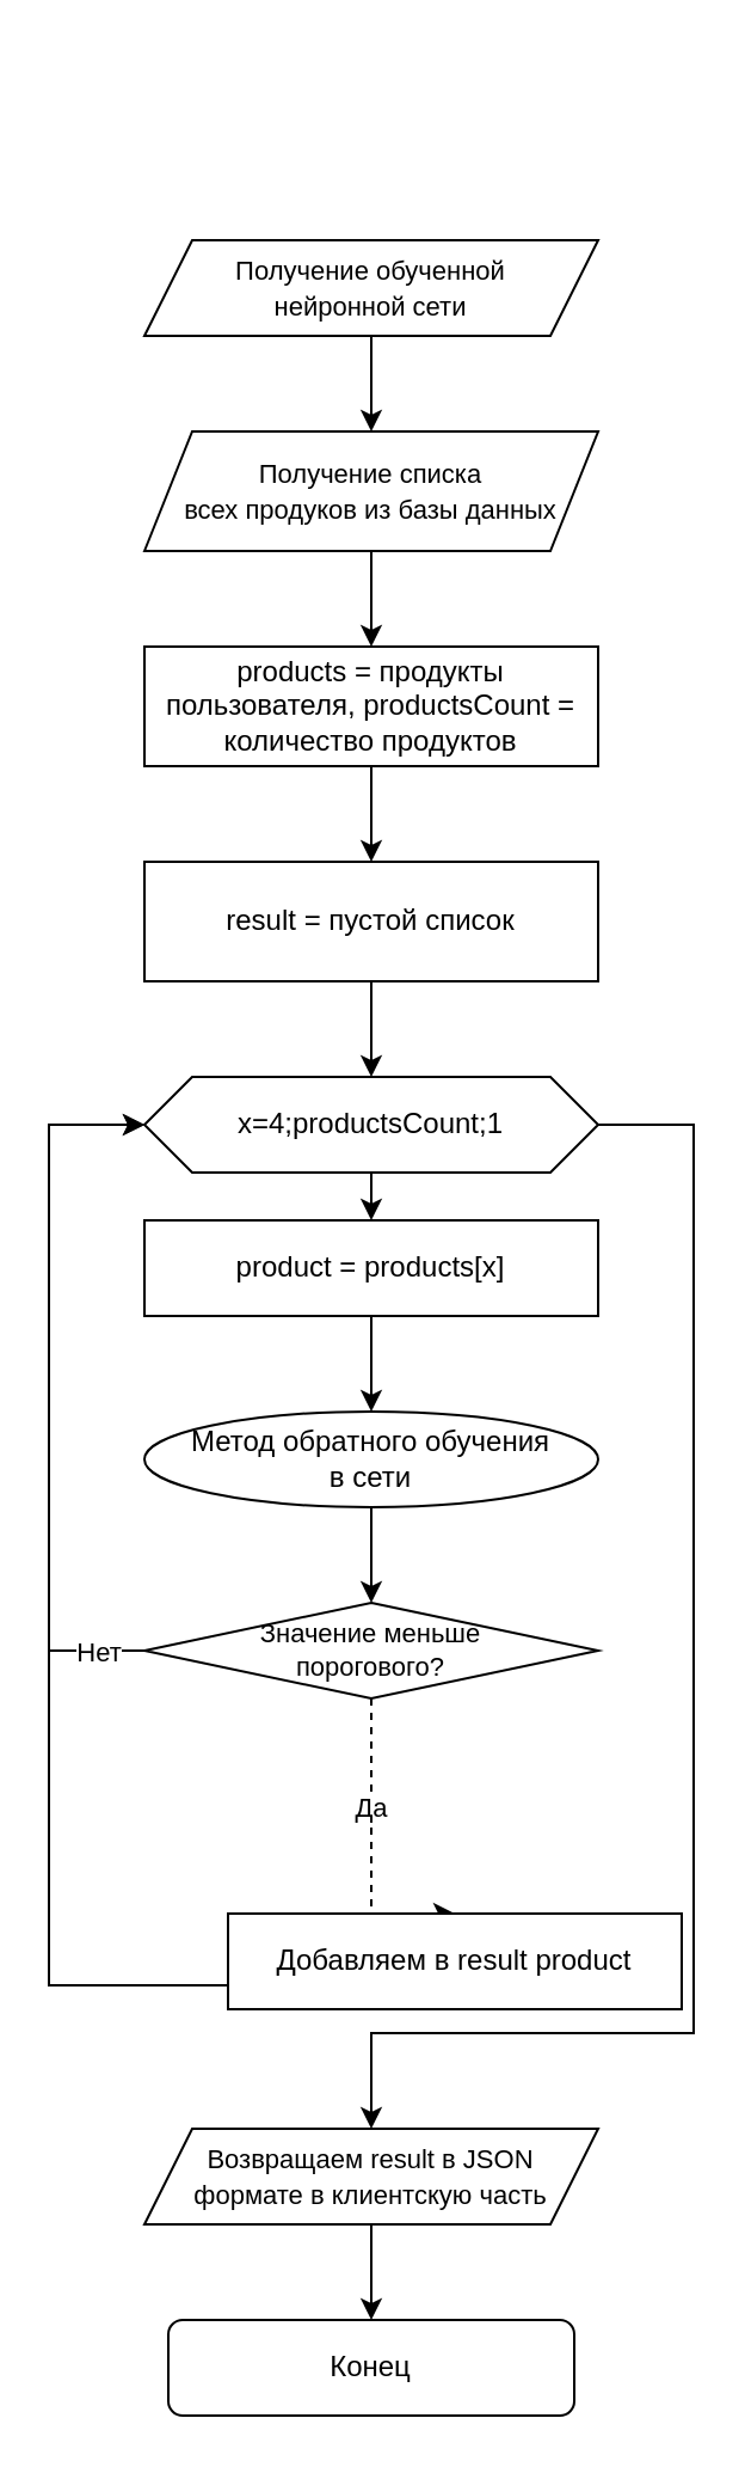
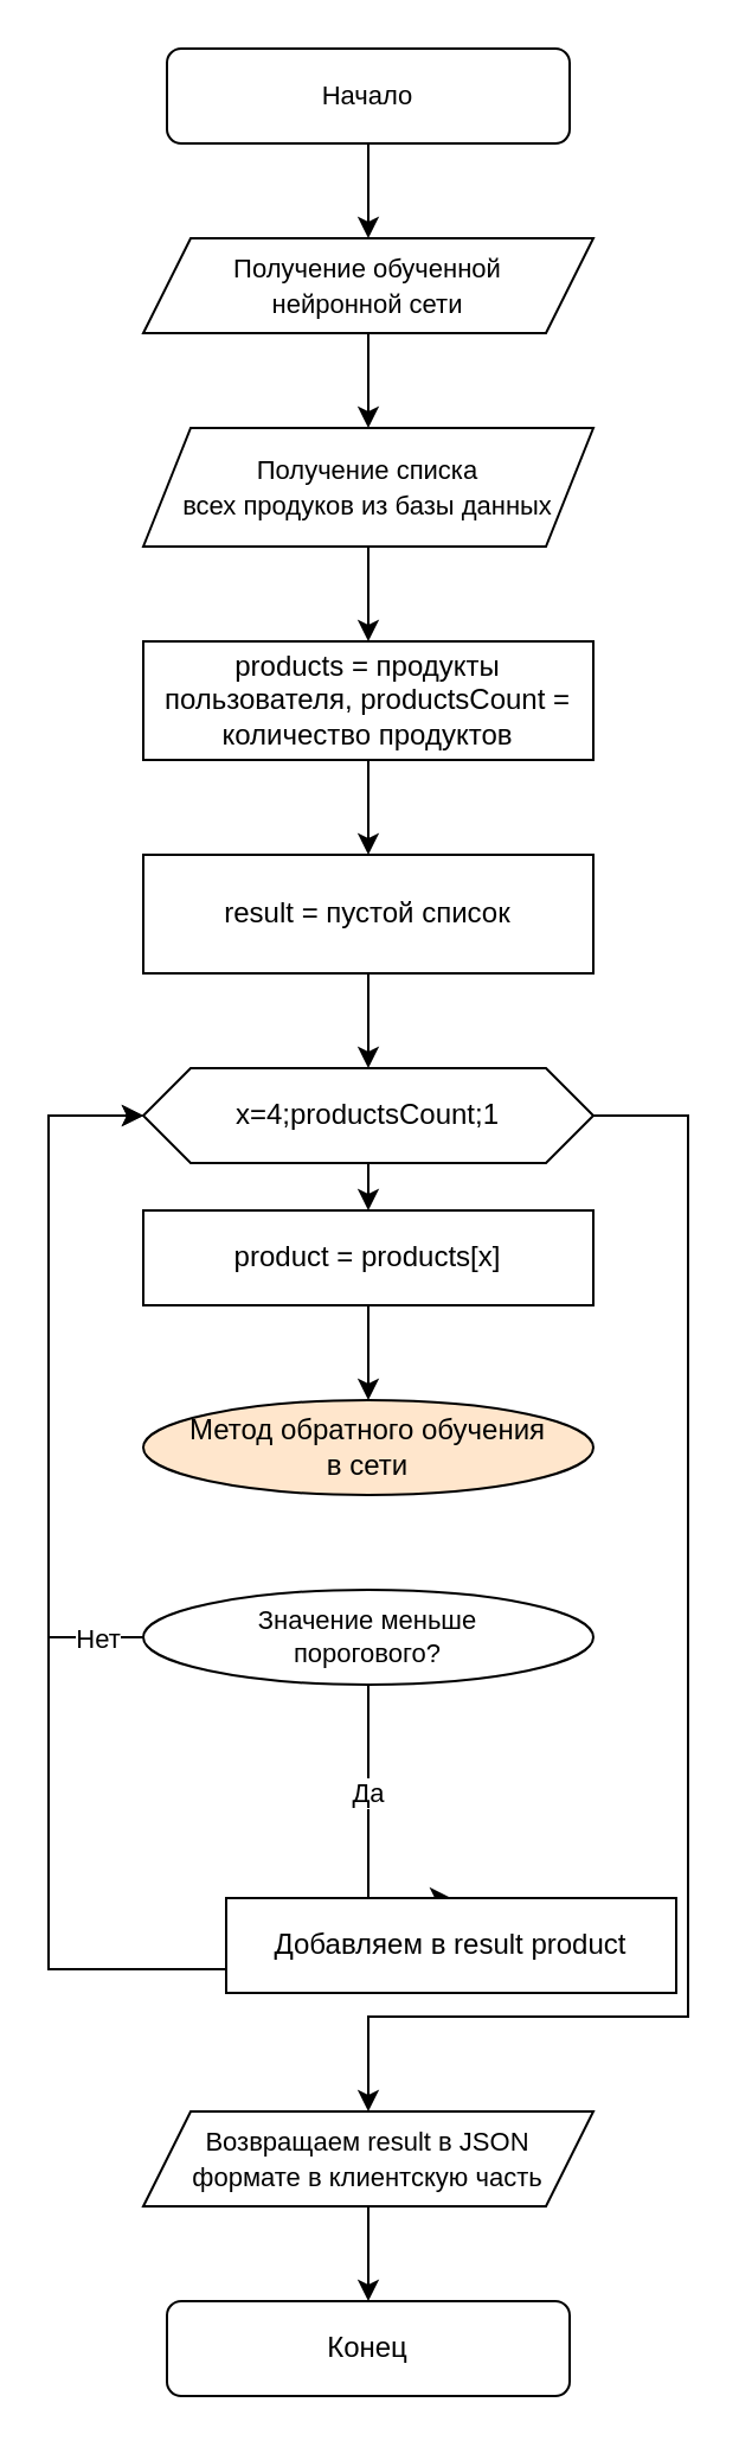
  <mxCell id="0" />
  <mxCell id="1" parent="0" />
+ <mxCell id="2" style="edgeStyle=orthogonalEdgeStyle;rounded=0;orthogonalLoop=1;jettySize=auto;html=1;exitX=0.5;exitY=1;exitDx=0;exitDy=0;entryX=0.5;entryY=0;entryDx=0;entryDy=0;fontSize=11;" edge="1" parent="1" source="3" target="5"><mxGeometry relative="1" as="geometry" /></mxCell>
+ <mxCell id="3" value="&lt;font style=&quot;font-size: 11px&quot;&gt;Начало&lt;/font&gt;" style="rounded=1;whiteSpace=wrap;html=1;fontSize=12;glass=0;strokeWidth=1;shadow=0;" vertex="1" parent="1"><mxGeometry x="70" width="170" height="40" as="geometry" y="20" /></mxCell>
  <mxCell id="4" style="edgeStyle=orthogonalEdgeStyle;rounded=0;orthogonalLoop=1;jettySize=auto;html=1;exitX=0.5;exitY=1;exitDx=0;exitDy=0;entryX=0.5;entryY=0;entryDx=0;entryDy=0;" edge="1" parent="1" source="5" target="17"><mxGeometry relative="1" as="geometry"><mxPoint x="155" y="180" as="targetPoint" /></mxGeometry></mxCell>
  <mxCell id="5" value="&lt;font style=&quot;font-size: 11px&quot;&gt;Получение обученной&lt;br&gt;нейронной сети&lt;br&gt;&lt;/font&gt;" style="shape=parallelogram;perimeter=parallelogramPerimeter;whiteSpace=wrap;html=1;fixedSize=1;fontFamily=Helvetica;fontSize=12;" vertex="1" parent="1"><mxGeometry x="60" y="100" width="190" height="40" as="geometry" /></mxCell>
  <mxCell id="6" value="Конец" style="rounded=1;whiteSpace=wrap;html=1;fontSize=12;glass=0;strokeWidth=1;shadow=0;" vertex="1" parent="1"><mxGeometry x="70" y="970" width="170" height="40" as="geometry" /></mxCell>
  <mxCell id="7" style="edgeStyle=orthogonalEdgeStyle;rounded=0;orthogonalLoop=1;jettySize=auto;html=1;fontSize=11;exitX=0.5;exitY=1;exitDx=0;exitDy=0;entryX=0.5;entryY=0;entryDx=0;entryDy=0;" edge="1" parent="1" source="12" target="14"><mxGeometry relative="1" as="geometry"><Array as="points" /><mxPoint x="155" y="520" as="targetPoint" /><mxPoint x="60" y="470" as="sourcePoint" /></mxGeometry></mxCell>
  <mxCell id="8" style="edgeStyle=orthogonalEdgeStyle;rounded=0;orthogonalLoop=1;jettySize=auto;html=1;entryX=0.5;entryY=0;entryDx=0;entryDy=0;fontSize=11;exitX=1;exitY=0.5;exitDx=0;exitDy=0;" edge="1" parent="1" source="12" target="11"><mxGeometry relative="1" as="geometry"><Array as="points"><mxPoint x="290" y="470" /><mxPoint x="290" y="850" /><mxPoint x="155" y="850" /></Array><mxPoint x="260" y="440" as="sourcePoint" /><mxPoint x="155" y="710" as="targetPoint" /></mxGeometry></mxCell>
  <mxCell id="9" style="edgeStyle=orthogonalEdgeStyle;rounded=0;orthogonalLoop=1;jettySize=auto;html=1;exitX=0.5;exitY=1;exitDx=0;exitDy=0;fontSize=11;entryX=0.5;entryY=0;entryDx=0;entryDy=0;" edge="1" parent="1" source="17" target="16"><mxGeometry relative="1" as="geometry"><mxPoint x="155" y="220" as="sourcePoint" /><mxPoint x="170" y="330" as="targetPoint" /></mxGeometry></mxCell>
  <mxCell id="10" style="edgeStyle=orthogonalEdgeStyle;rounded=0;orthogonalLoop=1;jettySize=auto;html=1;exitX=0.5;exitY=1;exitDx=0;exitDy=0;entryX=0.5;entryY=0;entryDx=0;entryDy=0;" edge="1" parent="1" source="11" target="6"><mxGeometry relative="1" as="geometry"><Array as="points"><mxPoint x="155" y="970" /></Array></mxGeometry></mxCell>
  <mxCell id="11" value="&lt;span style=&quot;font-size: 11px&quot;&gt;Возвращаем result в JSON&lt;br&gt;формате в клиентскую часть&lt;br&gt;&lt;/span&gt;" style="shape=parallelogram;perimeter=parallelogramPerimeter;whiteSpace=wrap;html=1;fixedSize=1;fontFamily=Helvetica;fontSize=12;" vertex="1" parent="1"><mxGeometry x="60" y="890" width="190" height="40" as="geometry" /></mxCell>
  <mxCell id="12" value="x=4;productsCount;1" style="shape=hexagon;perimeter=hexagonPerimeter2;whiteSpace=wrap;html=1;fixedSize=1;" vertex="1" parent="1"><mxGeometry x="60" y="450" width="190" height="40" as="geometry" /></mxCell>
  <mxCell id="13" style="edgeStyle=orthogonalEdgeStyle;rounded=0;orthogonalLoop=1;jettySize=auto;html=1;exitX=0.5;exitY=1;exitDx=0;exitDy=0;entryX=0.5;entryY=0;entryDx=0;entryDy=0;" edge="1" parent="1" source="14" target="19"><mxGeometry relative="1" as="geometry"><mxPoint x="155" y="590" as="targetPoint" /></mxGeometry></mxCell>
  <mxCell id="14" value="product = products[x]" style="rounded=0;whiteSpace=wrap;html=1;" vertex="1" parent="1"><mxGeometry x="60" y="510" width="190" height="40" as="geometry" /></mxCell>
  <mxCell id="15" style="edgeStyle=orthogonalEdgeStyle;rounded=0;orthogonalLoop=1;jettySize=auto;html=1;exitX=0.5;exitY=1;exitDx=0;exitDy=0;entryX=0.5;entryY=0;entryDx=0;entryDy=0;" edge="1" parent="1" source="16" target="21"><mxGeometry relative="1" as="geometry" /></mxCell>
  <mxCell id="16" value="products = продукты пользователя, productsCount = количество продуктов" style="rounded=0;whiteSpace=wrap;html=1;" vertex="1" parent="1"><mxGeometry x="60" y="270" width="190" height="50" as="geometry" /></mxCell>
  <mxCell id="17" value="&lt;font style=&quot;font-size: 11px&quot;&gt;Получение списка &lt;br&gt;всех продуков из базы данных&lt;br&gt;&lt;/font&gt;" style="shape=parallelogram;perimeter=parallelogramPerimeter;whiteSpace=wrap;html=1;fixedSize=1;fontFamily=Helvetica;fontSize=12;" vertex="1" parent="1"><mxGeometry x="60" y="180" width="190" height="50" as="geometry" /></mxCell>
- <mxCell id="18" style="edgeStyle=orthogonalEdgeStyle;rounded=0;orthogonalLoop=1;jettySize=auto;html=1;exitX=0.5;exitY=1;exitDx=0;exitDy=0;entryX=0.5;entryY=0;entryDx=0;entryDy=0;" edge="1" parent="1" source="19" target="26"><mxGeometry relative="1" as="geometry" /></mxCell>
- <mxCell id="19" value="Метод обратного обучения&lt;br&gt;в сети" style="ellipse;whiteSpace=wrap;html=1;" vertex="1" parent="1"><mxGeometry x="60" y="590" width="190" height="40" as="geometry" /></mxCell>
+ <mxCell id="19" value="Метод обратного обучения&lt;br&gt;в сети" style="ellipse;whiteSpace=wrap;html=1;fillColor=#ffe6cc;" vertex="1" parent="1"><mxGeometry x="60" y="590" width="190" height="40" as="geometry" /></mxCell>
  <mxCell id="20" style="edgeStyle=orthogonalEdgeStyle;rounded=0;orthogonalLoop=1;jettySize=auto;html=1;exitX=0.5;exitY=1;exitDx=0;exitDy=0;entryX=0.5;entryY=0;entryDx=0;entryDy=0;" edge="1" parent="1" source="21" target="12"><mxGeometry relative="1" as="geometry" /></mxCell>
  <mxCell id="21" value="result = пустой список" style="rounded=0;whiteSpace=wrap;html=1;" vertex="1" parent="1"><mxGeometry x="60" y="360" width="190" height="50" as="geometry" /></mxCell>
- <mxCell id="22" style="edgeStyle=orthogonalEdgeStyle;rounded=0;orthogonalLoop=1;jettySize=auto;html=1;exitX=0.5;exitY=1;exitDx=0;exitDy=0;entryX=0.5;entryY=0;entryDx=0;entryDy=0;dashed=1;" edge="1" parent="1" source="26" target="28"><mxGeometry relative="1" as="geometry"><Array as="points"><mxPoint x="155" y="720" /><mxPoint x="155" y="720" /></Array></mxGeometry></mxCell>
+ <mxCell id="22" style="edgeStyle=orthogonalEdgeStyle;rounded=0;orthogonalLoop=1;jettySize=auto;html=1;exitX=0.5;exitY=1;exitDx=0;exitDy=0;entryX=0.5;entryY=0;entryDx=0;entryDy=0;" edge="1" parent="1" source="26" target="28"><mxGeometry relative="1" as="geometry"><Array as="points"><mxPoint x="155" y="720" /><mxPoint x="155" y="720" /></Array></mxGeometry></mxCell>
  <mxCell id="23" value="Да" style="edgeLabel;html=1;align=center;verticalAlign=middle;resizable=0;points=[];" vertex="1" connectable="0" parent="22"><mxGeometry x="-0.278" y="-1" relative="1" as="geometry"><mxPoint as="offset" /></mxGeometry></mxCell>
  <mxCell id="24" style="edgeStyle=orthogonalEdgeStyle;rounded=0;orthogonalLoop=1;jettySize=auto;html=1;exitX=0;exitY=0.5;exitDx=0;exitDy=0;entryX=0;entryY=0.5;entryDx=0;entryDy=0;" edge="1" parent="1" source="26" target="12"><mxGeometry relative="1" as="geometry"><Array as="points"><mxPoint x="20" y="690" /><mxPoint x="20" y="470" /></Array></mxGeometry></mxCell>
  <mxCell id="25" value="Нет" style="edgeLabel;html=1;align=center;verticalAlign=middle;resizable=0;points=[];" vertex="1" connectable="0" parent="24"><mxGeometry x="-0.92" y="1" relative="1" as="geometry"><mxPoint x="-8" y="-1" as="offset" /></mxGeometry></mxCell>
- <mxCell id="26" value="&lt;font style=&quot;font-size: 11px&quot;&gt;Значение меньше&lt;br&gt;порогового?&lt;br&gt;&lt;/font&gt;" style="rhombus;whiteSpace=wrap;html=1;fontFamily=Helvetica;fontSize=11;" vertex="1" parent="1"><mxGeometry x="60" y="670" width="190" height="40" as="geometry" /></mxCell>
+ <mxCell id="26" value="&lt;font style=&quot;font-size: 11px&quot;&gt;Значение меньше&lt;br&gt;порогового?&lt;br&gt;&lt;/font&gt;" style="ellipse;whiteSpace=wrap;html=1;fontFamily=Helvetica;fontSize=11;" vertex="1" parent="1"><mxGeometry x="60" y="670" width="190" height="40" as="geometry" /></mxCell>
  <mxCell id="27" style="edgeStyle=orthogonalEdgeStyle;rounded=0;orthogonalLoop=1;jettySize=auto;html=1;exitX=0.5;exitY=1;exitDx=0;exitDy=0;entryX=0;entryY=0.5;entryDx=0;entryDy=0;" edge="1" parent="1" source="28" target="12"><mxGeometry relative="1" as="geometry"><Array as="points"><mxPoint x="155" y="830" /><mxPoint x="20" y="830" /><mxPoint x="20" y="470" /></Array></mxGeometry></mxCell>
  <mxCell id="28" value="Добавляем в result product" style="rounded=0;whiteSpace=wrap;html=1;" vertex="1" parent="1"><mxGeometry x="95" y="800" width="190" height="40" as="geometry" /></mxCell>
